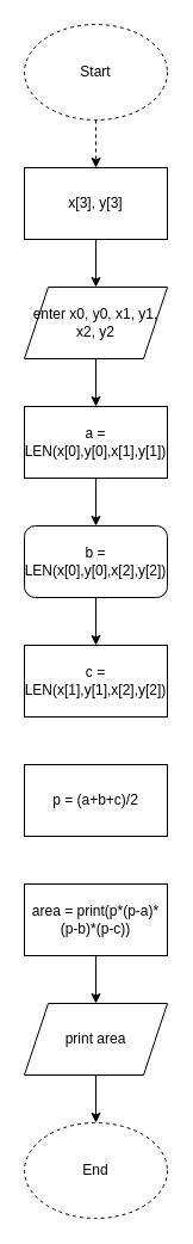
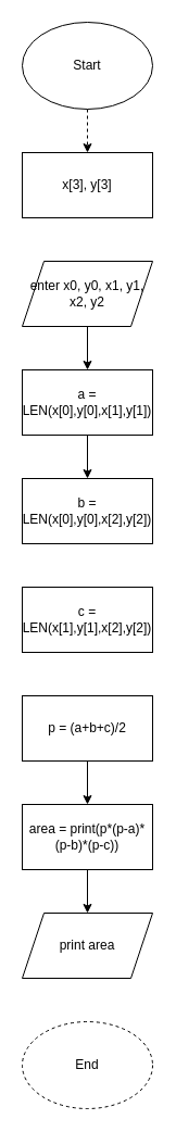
  <mxCell id="0" />
  <mxCell id="1" parent="0" />
- <mxCell id="2" style="edgeStyle=orthogonalEdgeStyle;rounded=0;orthogonalLoop=1;jettySize=auto;html=1;exitX=0.5;exitY=1;exitDx=0;exitDy=0;entryX=0.5;entryY=0;entryDx=0;entryDy=0;" edge="1" parent="1" source="3" target="12"><mxGeometry relative="1" as="geometry" /></mxCell>
- <mxCell id="3" value="b = LEN(x[0],y[0],x[2],y[2])" style="whiteSpace=wrap;html=1;rounded=1;" vertex="1" parent="1"><mxGeometry x="20" y="440" width="120" height="60" as="geometry" /></mxCell>
+ <mxCell id="3" value="b = LEN(x[0],y[0],x[2],y[2])" style="rounded=0;whiteSpace=wrap;html=1;" vertex="1" parent="1"><mxGeometry x="20" y="440" width="120" height="60" as="geometry" /></mxCell>
  <mxCell id="4" style="edgeStyle=orthogonalEdgeStyle;rounded=0;orthogonalLoop=1;jettySize=auto;html=1;exitX=0.5;exitY=1;exitDx=0;exitDy=0;entryX=0.5;entryY=0;entryDx=0;entryDy=0;dashed=1;" edge="1" parent="1" source="5" target="7"><mxGeometry relative="1" as="geometry" /></mxCell>
- <mxCell id="5" value="&lt;div&gt;Start&lt;/div&gt;" style="ellipse;whiteSpace=wrap;html=1;dashed=1;" vertex="1" parent="1"><mxGeometry x="20" width="120" height="80" as="geometry" y="20" /></mxCell>
- <mxCell id="6" style="edgeStyle=orthogonalEdgeStyle;rounded=0;orthogonalLoop=1;jettySize=auto;html=1;exitX=0.5;exitY=1;exitDx=0;exitDy=0;entryX=0.5;entryY=0;entryDx=0;entryDy=0;" edge="1" parent="1" source="7" target="9"><mxGeometry relative="1" as="geometry" /></mxCell>
+ <mxCell id="5" value="&lt;div&gt;Start&lt;/div&gt;" style="ellipse;whiteSpace=wrap;html=1;" vertex="1" parent="1"><mxGeometry x="20" width="120" height="80" as="geometry" y="20" /></mxCell>
  <mxCell id="7" value="x[3], y[3]" style="rounded=0;whiteSpace=wrap;html=1;" vertex="1" parent="1"><mxGeometry x="20" y="140" width="120" height="60" as="geometry" /></mxCell>
  <mxCell id="8" style="edgeStyle=orthogonalEdgeStyle;rounded=0;orthogonalLoop=1;jettySize=auto;html=1;exitX=0.5;exitY=1;exitDx=0;exitDy=0;entryX=0.5;entryY=0;entryDx=0;entryDy=0;" edge="1" parent="1" source="9" target="11"><mxGeometry relative="1" as="geometry" /></mxCell>
  <mxCell id="9" value="enter x0, y0, x1, y1, x2, y2" style="shape=parallelogram;perimeter=parallelogramPerimeter;whiteSpace=wrap;html=1;fixedSize=1;" vertex="1" parent="1"><mxGeometry x="20" y="240" width="120" height="60" as="geometry" /></mxCell>
  <mxCell id="10" style="edgeStyle=orthogonalEdgeStyle;rounded=0;orthogonalLoop=1;jettySize=auto;html=1;exitX=0.5;exitY=1;exitDx=0;exitDy=0;entryX=0.5;entryY=0;entryDx=0;entryDy=0;" edge="1" parent="1" source="11" target="3"><mxGeometry relative="1" as="geometry" /></mxCell>
  <mxCell id="11" value="a = LEN(x[0],y[0],x[1],y[1])" style="rounded=0;whiteSpace=wrap;html=1;" vertex="1" parent="1"><mxGeometry x="20" y="340" width="120" height="60" as="geometry" /></mxCell>
  <mxCell id="12" value="c = LEN(x[1],y[1],x[2],y[2])" style="rounded=0;whiteSpace=wrap;html=1;" vertex="1" parent="1"><mxGeometry x="20" y="540" width="120" height="60" as="geometry" /></mxCell>
+ <mxCell id="13" style="edgeStyle=orthogonalEdgeStyle;rounded=0;orthogonalLoop=1;jettySize=auto;html=1;exitX=0.5;exitY=1;exitDx=0;exitDy=0;" edge="1" parent="1" source="14" target="16"><mxGeometry relative="1" as="geometry" /></mxCell>
  <mxCell id="14" value="p = (a+b+c)/2" style="rounded=0;whiteSpace=wrap;html=1;" vertex="1" parent="1"><mxGeometry x="20" y="640" width="120" height="60" as="geometry" /></mxCell>
  <mxCell id="15" style="edgeStyle=orthogonalEdgeStyle;rounded=0;orthogonalLoop=1;jettySize=auto;html=1;exitX=0.5;exitY=1;exitDx=0;exitDy=0;entryX=0.5;entryY=0;entryDx=0;entryDy=0;" edge="1" parent="1" source="16" target="18"><mxGeometry relative="1" as="geometry" /></mxCell>
  <mxCell id="16" value="area = print(p*(p-a)*(p-b)*(p-c))" style="rounded=0;whiteSpace=wrap;html=1;" vertex="1" parent="1"><mxGeometry x="20" y="740" width="120" height="60" as="geometry" /></mxCell>
- <mxCell id="17" style="edgeStyle=orthogonalEdgeStyle;rounded=0;orthogonalLoop=1;jettySize=auto;html=1;exitX=0.5;exitY=1;exitDx=0;exitDy=0;entryX=0.5;entryY=0;entryDx=0;entryDy=0;" edge="1" parent="1" source="18" target="19"><mxGeometry relative="1" as="geometry" /></mxCell>
  <mxCell id="18" value="print area" style="shape=parallelogram;perimeter=parallelogramPerimeter;whiteSpace=wrap;html=1;fixedSize=1;" vertex="1" parent="1"><mxGeometry x="20" y="840" width="120" height="60" as="geometry" /></mxCell>
  <mxCell id="19" value="End" style="ellipse;whiteSpace=wrap;html=1;dashed=1;" vertex="1" parent="1"><mxGeometry x="20" y="940" width="120" height="80" as="geometry" /></mxCell>
